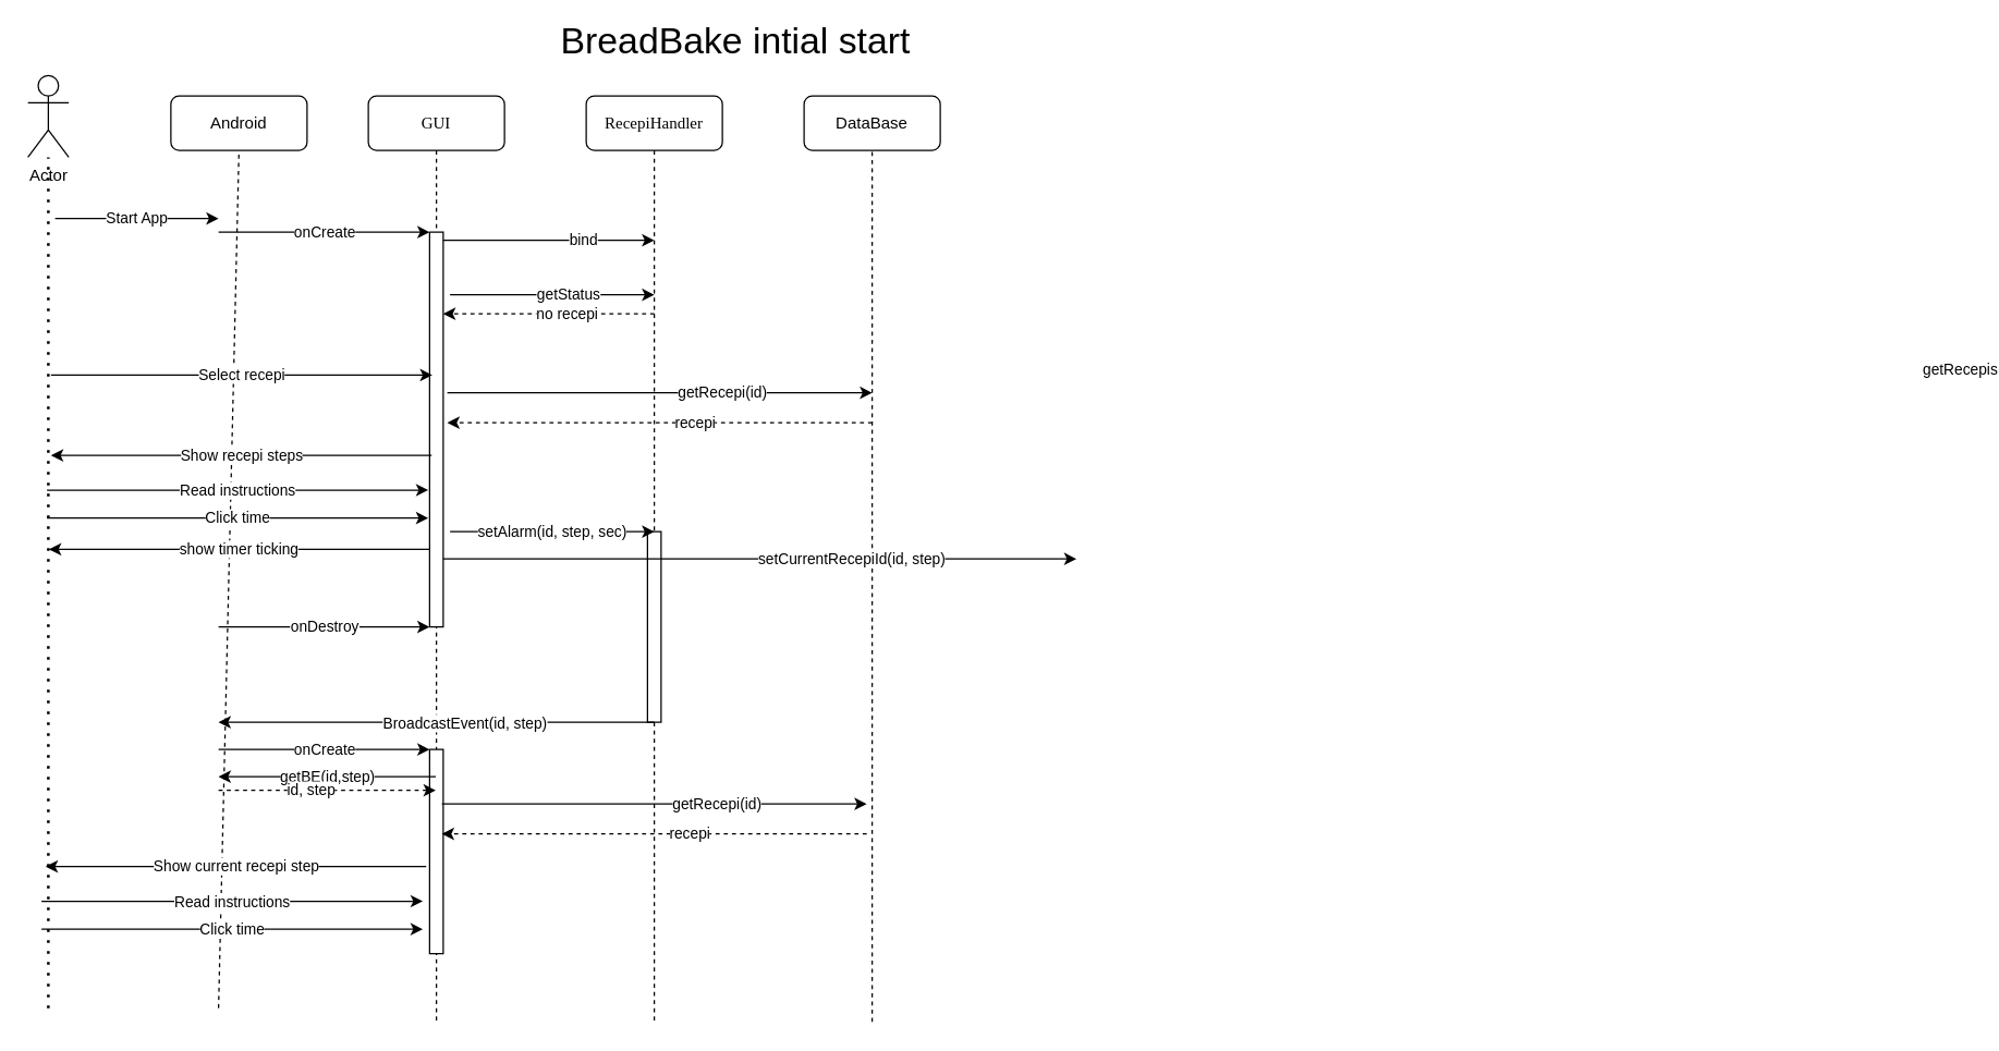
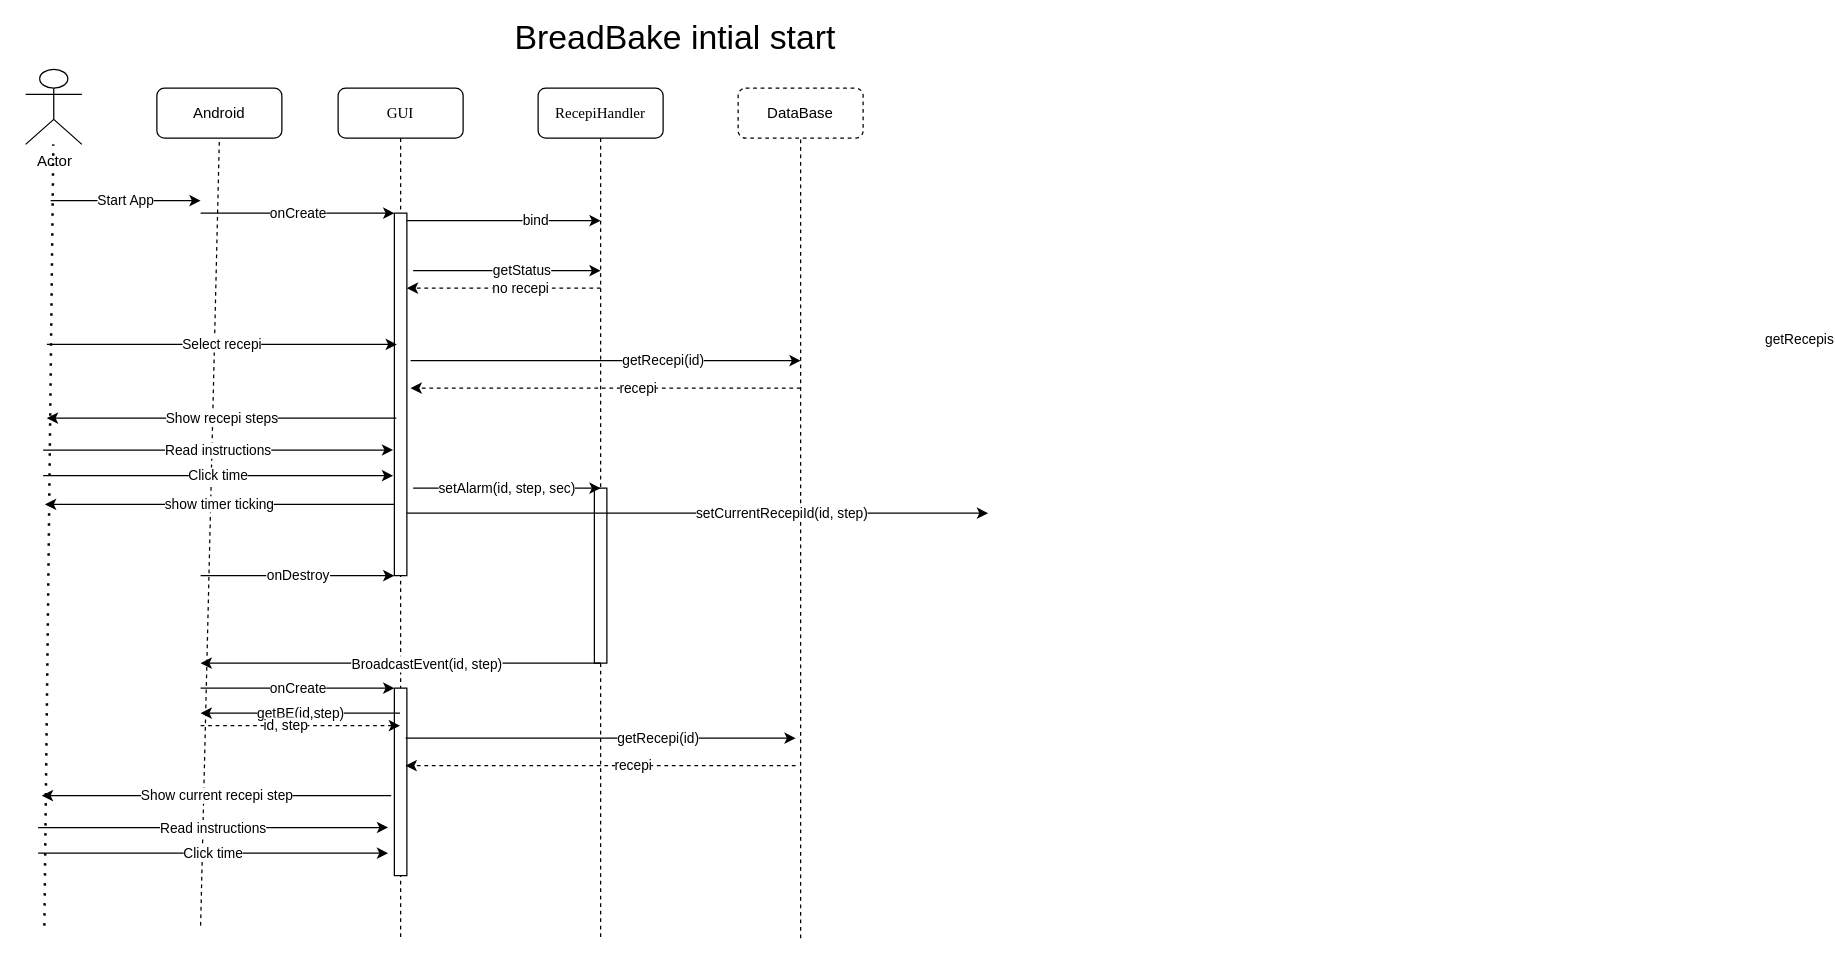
  <mxCell id="0" />
  <mxCell id="1" parent="0" />
  <mxCell id="2" value="RecepiHandler" style="shape=umlLifeline;perimeter=lifelinePerimeter;whiteSpace=wrap;html=1;container=1;collapsible=0;recursiveResize=0;outlineConnect=0;rounded=1;shadow=0;comic=0;labelBackgroundColor=none;strokeWidth=1;fontFamily=Verdana;fontSize=12;align=center;" parent="1" vertex="1"><mxGeometry x="430" y="70" width="100" height="680" as="geometry" /></mxCell>
  <mxCell id="3" value="" style="html=1;points=[];perimeter=orthogonalPerimeter;rounded=0;shadow=0;comic=0;labelBackgroundColor=none;strokeWidth=1;fontFamily=Verdana;fontSize=12;align=center;" parent="2" vertex="1"><mxGeometry x="45" y="320" width="10" height="140" as="geometry" /></mxCell>
  <mxCell id="4" value="GUI" style="shape=umlLifeline;perimeter=lifelinePerimeter;whiteSpace=wrap;html=1;container=1;collapsible=0;recursiveResize=0;outlineConnect=0;rounded=1;shadow=0;comic=0;labelBackgroundColor=none;strokeWidth=1;fontFamily=Verdana;fontSize=12;align=center;" parent="1" vertex="1"><mxGeometry x="270" y="70" width="100" height="680" as="geometry" /></mxCell>
  <mxCell id="5" value="" style="html=1;points=[];perimeter=orthogonalPerimeter;rounded=0;shadow=0;comic=0;labelBackgroundColor=none;strokeWidth=1;fontFamily=Verdana;fontSize=12;align=center;" parent="4" vertex="1"><mxGeometry x="45" y="100" width="10" height="290" as="geometry" /></mxCell>
  <mxCell id="6" value="" style="endArrow=classic;html=1;" edge="1" parent="4"><mxGeometry width="50" height="50" relative="1" as="geometry"><mxPoint x="210" y="460" as="sourcePoint" /><mxPoint x="-110" y="460" as="targetPoint" /><Array as="points"><mxPoint x="170" y="460" /><mxPoint x="150" y="460" /><mxPoint x="140" y="460" /><mxPoint x="10" y="460" /></Array></mxGeometry></mxCell>
  <mxCell id="7" value="BroadcastEvent(id, step)" style="edgeLabel;html=1;align=center;verticalAlign=middle;resizable=0;points=[];" vertex="1" connectable="0" parent="6"><mxGeometry x="-0.494" y="2" relative="1" as="geometry"><mxPoint x="-59" y="-2" as="offset" /></mxGeometry></mxCell>
- <mxCell id="8" value="Actor" style="shape=umlActor;verticalLabelPosition=bottom;verticalAlign=top;html=1;outlineConnect=0;" parent="1" vertex="1"><mxGeometry x="20" y="55" width="30" height="60" as="geometry" /></mxCell>
+ <mxCell id="8" value="Actor" style="shape=umlActor;verticalLabelPosition=bottom;verticalAlign=top;html=1;outlineConnect=0;" parent="1" vertex="1"><mxGeometry x="20" y="55" width="45" height="60" as="geometry" /></mxCell>
  <mxCell id="9" value="" style="endArrow=none;dashed=1;html=1;dashPattern=1 3;strokeWidth=2;" parent="1" target="8" edge="1"><mxGeometry width="50" height="50" relative="1" as="geometry"><mxPoint x="35" y="740" as="sourcePoint" /><mxPoint x="80" y="310" as="targetPoint" /></mxGeometry></mxCell>
  <mxCell id="10" value="Android" style="rounded=1;whiteSpace=wrap;html=1;" parent="1" vertex="1"><mxGeometry x="125" y="70" width="100" height="40" as="geometry" /></mxCell>
  <mxCell id="11" value="" style="endArrow=none;dashed=1;html=1;entryX=0.5;entryY=1;entryDx=0;entryDy=0;" parent="1" target="10" edge="1"><mxGeometry width="50" height="50" relative="1" as="geometry"><mxPoint x="160" y="740" as="sourcePoint" /><mxPoint x="560" y="250" as="targetPoint" /></mxGeometry></mxCell>
  <mxCell id="12" value="Start App" style="endArrow=classic;html=1;" parent="1" edge="1"><mxGeometry width="50" height="50" relative="1" as="geometry"><mxPoint x="40" y="160" as="sourcePoint" /><mxPoint x="160" y="160" as="targetPoint" /></mxGeometry></mxCell>
  <mxCell id="13" value="onCreate" style="endArrow=classic;html=1;entryX=0;entryY=0;entryDx=0;entryDy=0;entryPerimeter=0;" parent="1" target="5" edge="1"><mxGeometry width="50" height="50" relative="1" as="geometry"><mxPoint x="160" y="170" as="sourcePoint" /><mxPoint x="310" y="172" as="targetPoint" /></mxGeometry></mxCell>
  <mxCell id="14" value="BreadBake intial start" style="text;html=1;strokeColor=none;fillColor=none;align=center;verticalAlign=middle;whiteSpace=wrap;rounded=0;fontSize=27;" parent="1" vertex="1"><mxGeometry x="395" y="20" width="290" height="20" as="geometry" /></mxCell>
- <mxCell id="15" value="DataBase" style="rounded=1;whiteSpace=wrap;html=1;" parent="1" vertex="1"><mxGeometry x="590" y="70" width="100" height="40" as="geometry" /></mxCell>
+ <mxCell id="15" value="DataBase" style="rounded=1;whiteSpace=wrap;html=1;dashed=1;" parent="1" vertex="1"><mxGeometry x="590" y="70" width="100" height="40" as="geometry" /></mxCell>
  <mxCell id="16" value="" style="endArrow=classic;html=1;fontSize=27;" parent="1" edge="1"><mxGeometry width="50" height="50" relative="1" as="geometry"><mxPoint x="330" y="216" as="sourcePoint" /><mxPoint x="480" y="216" as="targetPoint" /><Array as="points"><mxPoint x="440.5" y="216" /></Array></mxGeometry></mxCell>
  <mxCell id="17" value="getRecepis" style="edgeLabel;html=1;align=center;verticalAlign=middle;resizable=0;points=[];fontSize=11;" parent="16" vertex="1" connectable="0"><mxGeometry x="0.271" y="-2" relative="1" as="geometry"><mxPoint x="1013" y="52" as="offset" /></mxGeometry></mxCell>
  <mxCell id="18" value="getStatus" style="edgeLabel;html=1;align=center;verticalAlign=middle;resizable=0;points=[];" vertex="1" connectable="0" parent="16"><mxGeometry x="0.14" y="1" relative="1" as="geometry"><mxPoint as="offset" /></mxGeometry></mxCell>
  <mxCell id="19" value="" style="endArrow=none;dashed=1;html=1;fontSize=27;entryX=0.5;entryY=1;entryDx=0;entryDy=0;" parent="1" target="15" edge="1"><mxGeometry width="50" height="50" relative="1" as="geometry"><mxPoint x="640" y="750" as="sourcePoint" /><mxPoint x="640" y="244" as="targetPoint" /></mxGeometry></mxCell>
  <mxCell id="20" value="" style="endArrow=classic;html=1;fontSize=11;dashed=1;" parent="1" edge="1"><mxGeometry width="50" height="50" relative="1" as="geometry"><mxPoint x="480" y="230" as="sourcePoint" /><mxPoint x="325" y="230" as="targetPoint" /></mxGeometry></mxCell>
  <mxCell id="21" value="no recepi" style="edgeLabel;html=1;align=center;verticalAlign=middle;resizable=0;points=[];fontSize=11;" parent="20" vertex="1" connectable="0"><mxGeometry x="-0.161" relative="1" as="geometry"><mxPoint y="-1" as="offset" /></mxGeometry></mxCell>
  <mxCell id="22" value="Select recepi" style="endArrow=classic;html=1;" parent="1" edge="1"><mxGeometry width="50" height="50" relative="1" as="geometry"><mxPoint x="37" y="275" as="sourcePoint" /><mxPoint x="317" y="275" as="targetPoint" /></mxGeometry></mxCell>
  <mxCell id="23" value="Show recepi steps" style="endArrow=classic;html=1;" parent="1" edge="1"><mxGeometry width="50" height="50" relative="1" as="geometry"><mxPoint x="316.5" y="334" as="sourcePoint" /><mxPoint x="37" y="334" as="targetPoint" /></mxGeometry></mxCell>
  <mxCell id="24" value="Click time" style="endArrow=classic;html=1;" parent="1" edge="1"><mxGeometry width="50" height="50" relative="1" as="geometry"><mxPoint x="34" y="380" as="sourcePoint" /><mxPoint x="314" y="380" as="targetPoint" /></mxGeometry></mxCell>
  <mxCell id="25" value="" style="endArrow=classic;html=1;fontSize=27;" parent="1" edge="1"><mxGeometry width="50" height="50" relative="1" as="geometry"><mxPoint x="325" y="176" as="sourcePoint" /><mxPoint x="480" y="176" as="targetPoint" /><Array as="points" /></mxGeometry></mxCell>
  <mxCell id="26" value="bind" style="edgeLabel;html=1;align=center;verticalAlign=middle;resizable=0;points=[];fontSize=11;" parent="25" vertex="1" connectable="0"><mxGeometry x="0.271" y="-2" relative="1" as="geometry"><mxPoint x="3" y="-3" as="offset" /></mxGeometry></mxCell>
  <mxCell id="27" value="" style="endArrow=classic;html=1;fontSize=27;" parent="1" edge="1"><mxGeometry width="50" height="50" relative="1" as="geometry"><mxPoint x="325" y="410" as="sourcePoint" /><mxPoint x="790" y="410" as="targetPoint" /><Array as="points"><mxPoint x="435.5" y="410" /></Array></mxGeometry></mxCell>
  <mxCell id="28" value="setCurrentRecepiId(id, step)" style="edgeLabel;html=1;align=center;verticalAlign=middle;resizable=0;points=[];fontSize=11;" parent="27" vertex="1" connectable="0"><mxGeometry x="0.271" y="-2" relative="1" as="geometry"><mxPoint x="3" y="-3" as="offset" /></mxGeometry></mxCell>
  <mxCell id="29" value="" style="endArrow=classic;html=1;fontSize=27;" parent="1" edge="1"><mxGeometry width="50" height="50" relative="1" as="geometry"><mxPoint x="328" y="288" as="sourcePoint" /><mxPoint x="640" y="288" as="targetPoint" /><Array as="points"><mxPoint x="438.5" y="288" /></Array></mxGeometry></mxCell>
  <mxCell id="30" value="getRecepi(id)" style="edgeLabel;html=1;align=center;verticalAlign=middle;resizable=0;points=[];fontSize=11;" parent="29" vertex="1" connectable="0"><mxGeometry x="0.271" y="-2" relative="1" as="geometry"><mxPoint x="3" y="-3" as="offset" /></mxGeometry></mxCell>
  <mxCell id="31" value="" style="endArrow=classic;html=1;fontSize=11;dashed=1;" parent="1" edge="1"><mxGeometry width="50" height="50" relative="1" as="geometry"><mxPoint x="640" y="310" as="sourcePoint" /><mxPoint x="328" y="310" as="targetPoint" /></mxGeometry></mxCell>
  <mxCell id="32" value="recepi" style="edgeLabel;html=1;align=center;verticalAlign=middle;resizable=0;points=[];fontSize=11;" parent="31" vertex="1" connectable="0"><mxGeometry x="-0.161" relative="1" as="geometry"><mxPoint y="-1" as="offset" /></mxGeometry></mxCell>
  <mxCell id="33" value="Read instructions" style="endArrow=classic;html=1;" edge="1" parent="1"><mxGeometry width="50" height="50" relative="1" as="geometry"><mxPoint x="34" y="359.5" as="sourcePoint" /><mxPoint x="314" y="359.5" as="targetPoint" /></mxGeometry></mxCell>
  <mxCell id="34" value="setAlarm(id, step, sec)" style="endArrow=classic;html=1;" edge="1" parent="1"><mxGeometry width="50" height="50" relative="1" as="geometry"><mxPoint x="330" y="390" as="sourcePoint" /><mxPoint x="480" y="390" as="targetPoint" /></mxGeometry></mxCell>
  <mxCell id="35" value="onDestroy" style="endArrow=classic;html=1;entryX=0;entryY=0;entryDx=0;entryDy=0;entryPerimeter=0;" edge="1" parent="1"><mxGeometry width="50" height="50" relative="1" as="geometry"><mxPoint x="160" y="460" as="sourcePoint" /><mxPoint x="315" y="460" as="targetPoint" /></mxGeometry></mxCell>
  <mxCell id="36" value="onCreate" style="endArrow=classic;html=1;entryX=0;entryY=0;entryDx=0;entryDy=0;entryPerimeter=0;" edge="1" parent="1"><mxGeometry width="50" height="50" relative="1" as="geometry"><mxPoint x="160" y="550" as="sourcePoint" /><mxPoint x="315" y="550" as="targetPoint" /></mxGeometry></mxCell>
  <mxCell id="37" value="" style="html=1;points=[];perimeter=orthogonalPerimeter;rounded=0;shadow=0;comic=0;labelBackgroundColor=none;strokeWidth=1;fontFamily=Verdana;fontSize=12;align=center;" vertex="1" parent="1"><mxGeometry x="315" y="550" width="10" height="150" as="geometry" /></mxCell>
  <mxCell id="38" value="getBE(id,step)" style="endArrow=classic;html=1;" edge="1" parent="1" source="4"><mxGeometry width="50" height="50" relative="1" as="geometry"><mxPoint x="300" y="570" as="sourcePoint" /><mxPoint x="160" y="570" as="targetPoint" /></mxGeometry></mxCell>
  <mxCell id="39" value="" style="endArrow=classic;html=1;fontSize=11;dashed=1;" edge="1" parent="1" target="4"><mxGeometry width="50" height="50" relative="1" as="geometry"><mxPoint x="160" y="580" as="sourcePoint" /><mxPoint x="310" y="580" as="targetPoint" /></mxGeometry></mxCell>
  <mxCell id="40" value="id, step" style="edgeLabel;html=1;align=center;verticalAlign=middle;resizable=0;points=[];fontSize=11;" vertex="1" connectable="0" parent="39"><mxGeometry x="-0.161" relative="1" as="geometry"><mxPoint y="-1" as="offset" /></mxGeometry></mxCell>
  <mxCell id="41" value="Show current recepi step" style="endArrow=classic;html=1;" edge="1" parent="1"><mxGeometry width="50" height="50" relative="1" as="geometry"><mxPoint x="312.5" y="636" as="sourcePoint" /><mxPoint x="33" y="636" as="targetPoint" /></mxGeometry></mxCell>
  <mxCell id="42" value="Click time" style="endArrow=classic;html=1;" edge="1" parent="1"><mxGeometry width="50" height="50" relative="1" as="geometry"><mxPoint x="30" y="682" as="sourcePoint" /><mxPoint x="310" y="682" as="targetPoint" /></mxGeometry></mxCell>
  <mxCell id="43" value="" style="endArrow=classic;html=1;fontSize=27;" edge="1" parent="1"><mxGeometry width="50" height="50" relative="1" as="geometry"><mxPoint x="324" y="590" as="sourcePoint" /><mxPoint x="636" y="590" as="targetPoint" /><Array as="points"><mxPoint x="434.5" y="590" /></Array></mxGeometry></mxCell>
  <mxCell id="44" value="getRecepi(id)" style="edgeLabel;html=1;align=center;verticalAlign=middle;resizable=0;points=[];fontSize=11;" vertex="1" connectable="0" parent="43"><mxGeometry x="0.271" y="-2" relative="1" as="geometry"><mxPoint x="3" y="-3" as="offset" /></mxGeometry></mxCell>
  <mxCell id="45" value="" style="endArrow=classic;html=1;fontSize=11;dashed=1;" edge="1" parent="1"><mxGeometry width="50" height="50" relative="1" as="geometry"><mxPoint x="636" y="612" as="sourcePoint" /><mxPoint x="324" y="612" as="targetPoint" /></mxGeometry></mxCell>
  <mxCell id="46" value="recepi" style="edgeLabel;html=1;align=center;verticalAlign=middle;resizable=0;points=[];fontSize=11;" vertex="1" connectable="0" parent="45"><mxGeometry x="-0.161" relative="1" as="geometry"><mxPoint y="-1" as="offset" /></mxGeometry></mxCell>
  <mxCell id="47" value="Read instructions" style="endArrow=classic;html=1;" edge="1" parent="1"><mxGeometry width="50" height="50" relative="1" as="geometry"><mxPoint x="30" y="661.5" as="sourcePoint" /><mxPoint x="310" y="661.5" as="targetPoint" /></mxGeometry></mxCell>
  <mxCell id="48" value="show timer ticking" style="endArrow=classic;html=1;" edge="1" parent="1"><mxGeometry width="50" height="50" relative="1" as="geometry"><mxPoint x="315" y="403" as="sourcePoint" /><mxPoint x="35.5" y="403" as="targetPoint" /></mxGeometry></mxCell>
